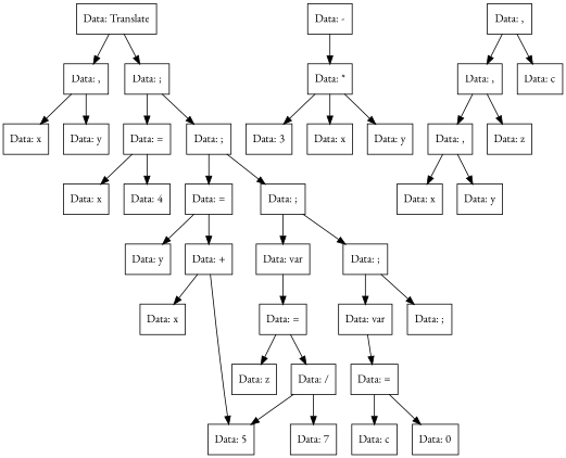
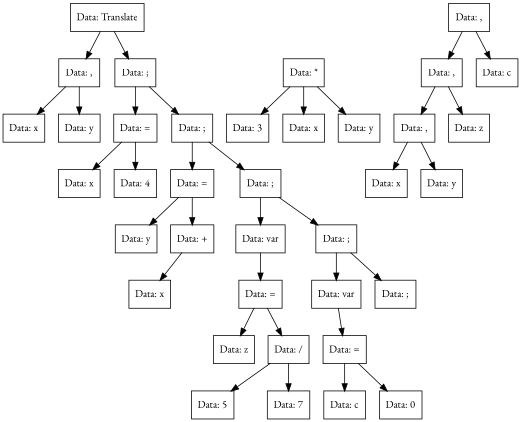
  digraph {
    fontname="EB Garamond"
    node [fontname="EB Garamond" shape=record]
    edge [fontname="EB Garamond"]
    n1 [label="Data: Translate"]
    n2 [label="Data: ,"]
    n3 [label="Data: ;"]
    n4 [label="Data: x"]
    n5 [label="Data: y"]
    n6 [label="Data: ="]
    n7 [label="Data: ;"]
    n8 [label="Data: x"]
    n9 [label="Data: 4"]
    n10 [label="Data: ="]
    n11 [label="Data: ;"]
    n12 [label="Data: y"]
    n13 [label="Data: +"]
    n14 [label="Data: var"]
    n15 [label="Data: ;"]
    n16 [label="Data: x"]
    n17 [label="Data: 5"]
    n18 [label="Data: ="]
    n19 [label="Data: var"]
    n20 [label="Data: ;"]
    n21 [label="Data: z"]
    n22 [label="Data: /"]
    n23 [label="Data: 7"]
-   n24 [label="Data: -"]
    n25 [label="Data: *"]
    n26 [label="Data: 3"]
    n27 [label="Data: x"]
    n28 [label="Data: y"]
    n29 [label="Data: ="]
    n30 [label="Data: c"]
    n31 [label="Data: 0"]
    n32 [label="Data: ,"]
    n33 [label="Data: ,"]
    n34 [label="Data: c"]
    n35 [label="Data: ,"]
    n36 [label="Data: z"]
    n37 [label="Data: x"]
    n38 [label="Data: y"]
    n1 -> n2
    n1 -> n3
    n2 -> n4
    n2 -> n5
    n3 -> n6
    n3 -> n7
    n6 -> n8
    n6 -> n9
    n7 -> n10
    n7 -> n11
    n10 -> n12
    n10 -> n13
    n11 -> n14
    n11 -> n15
    n13 -> n16
-   n13 -> n17
    n14 -> n18
    n15 -> n19
    n15 -> n20
    n18 -> n21
    n18 -> n22
    n19 -> n29
    n22 -> n17
    n22 -> n23
-   n24 -> n25
    n25 -> n26
    n25 -> n27
    n25 -> n28
    n29 -> n30
    n29 -> n31
    n32 -> n33
    n32 -> n34
    n33 -> n35
    n33 -> n36
    n35 -> n37
    n35 -> n38
  }
